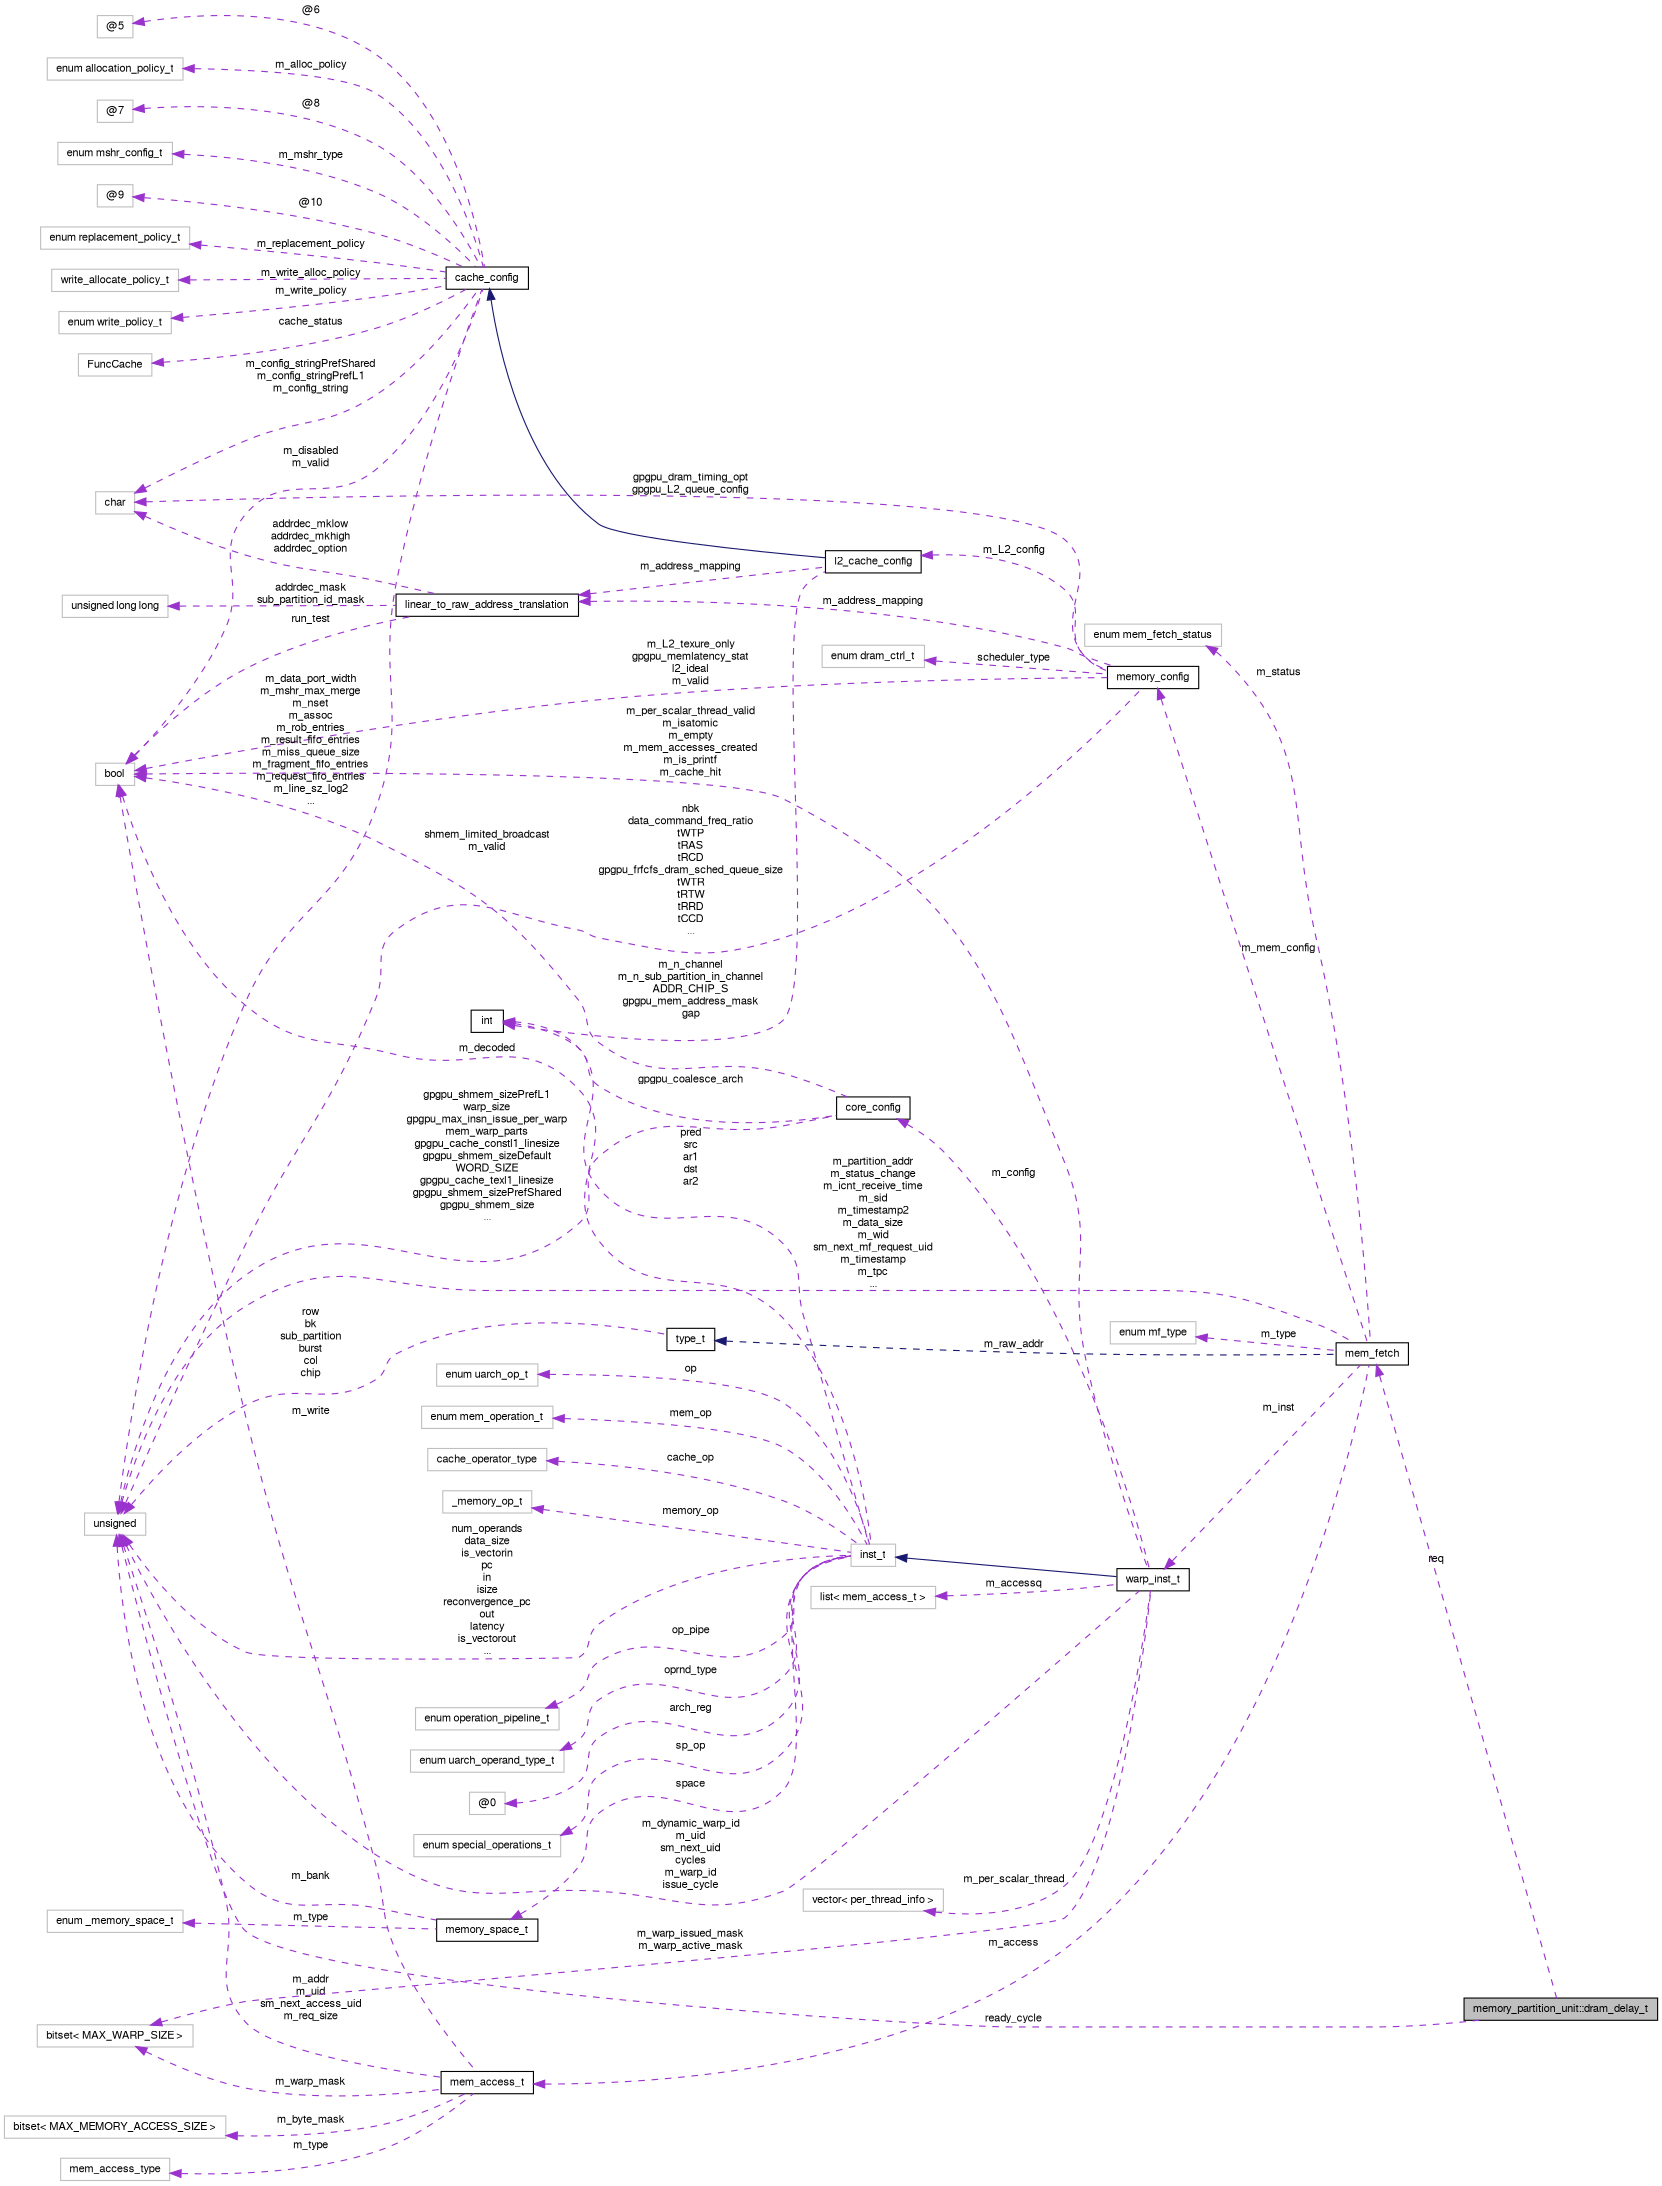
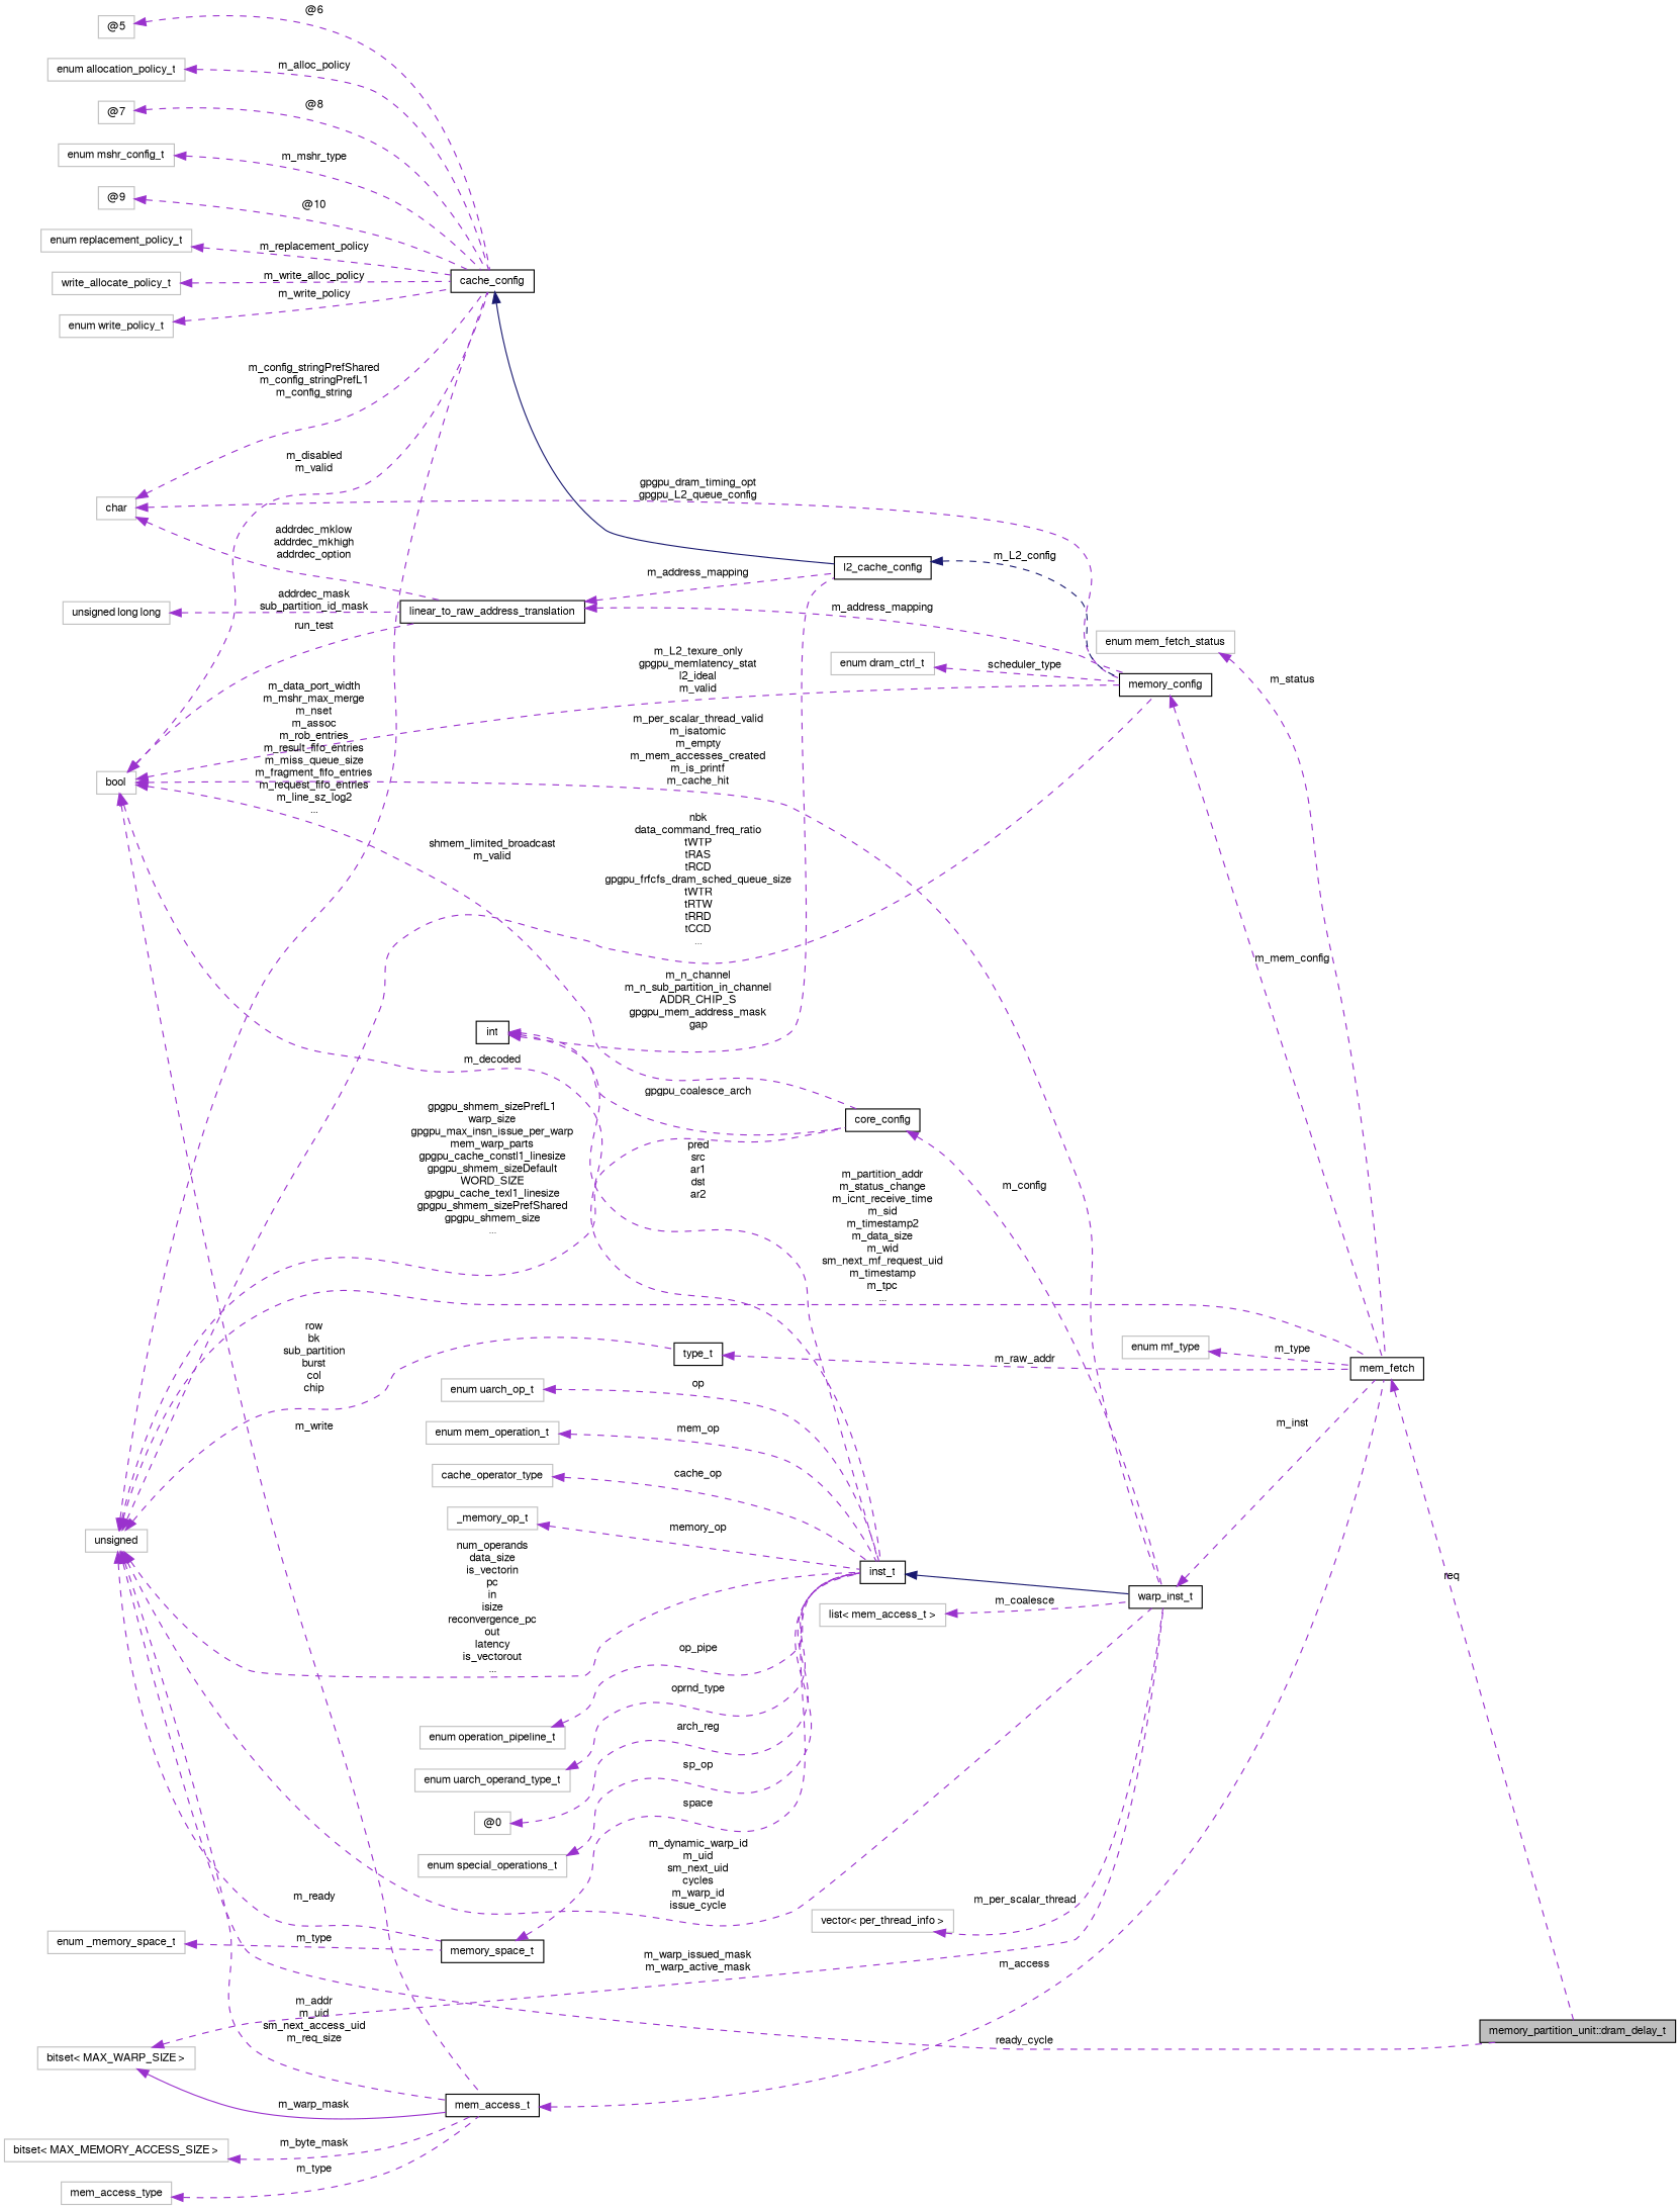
  digraph {
    rankdir=LR
    node [color=grey75 fontname=FreeSans fontsize=10 shape=record]
    edge [color=darkorchid3 dir=back fontname=FreeSans fontsize=10 labelfontname=FreeSans labelfontsize=10 style=dashed]
    n1 [color=black fillcolor=grey75 fontcolor=black height=0.2 label="memory_partition_unit::dram_delay_t" style=filled width=0.4]
    n2 [color=black height=0.2 label=mem_fetch width=0.4]
    n3 [height=0.2 label="enum mf_type" width=0.4]
    n4 [color=black height=0.2 label=memory_config width=0.4]
    n5 [height=0.2 label="enum dram_ctrl_t" width=0.4]
    n6 [height=0.2 label=char width=0.4]
    n7 [color=black height=0.2 label=linear_to_raw_address_translation width=0.4]
    n8 [color=black height=0.2 label=cache_config width=0.4]
    n9 [color=black height=0.2 label=l2_cache_config width=0.4]
    n10 [height=0.2 label=bool width=0.4]
    n11 [color=black height=0.2 label=warp_inst_t width=0.4]
-   n12 [height=0.2 label=inst_t width=0.4]
+   n12 [color=black height=0.2 label=inst_t width=0.4]
    n13 [color=black height=0.2 label=core_config width=0.4]
    n14 [color=black height=0.2 label=mem_access_t width=0.4]
    n15 [height=0.2 label=unsigned width=0.4]
    n16 [color=black height=0.2 label=memory_space_t width=0.4]
    n17 [color=black height=0.2 label=type_t width=0.4]
    n18 [height=0.2 label="unsigned long long" width=0.4]
    n19 [color=black height=0.2 label=int width=0.4]
    n20 [height=0.2 label=write_allocate_policy_t width=0.4]
    n21 [height=0.2 label="enum write_policy_t" width=0.4]
-   n22 [height=0.2 label=FuncCache width=0.4]
    n23 [height=0.2 label="@5" width=0.4]
    n24 [height=0.2 label="enum allocation_policy_t" width=0.4]
    n25 [height=0.2 label="@7" width=0.4]
    n26 [height=0.2 label="enum mshr_config_t" width=0.4]
    n27 [height=0.2 label="@9" width=0.4]
    n28 [height=0.2 label="enum replacement_policy_t" width=0.4]
    n29 [height=0.2 label="@0" width=0.4]
    n30 [height=0.2 label="enum special_operations_t" width=0.4]
    n31 [height=0.2 label="enum uarch_op_t" width=0.4]
    n32 [height=0.2 label="enum mem_operation_t" width=0.4]
    n33 [height=0.2 label=cache_operator_type width=0.4]
    n34 [height=0.2 label="enum _memory_space_t" width=0.4]
    n35 [height=0.2 label=_memory_op_t width=0.4]
    n36 [height=0.2 label="enum uarch_operand_type_t" width=0.4]
    n37 [height=0.2 label="enum operation_pipeline_t" width=0.4]
    n38 [height=0.2 label="bitset\< MAX_WARP_SIZE \>" width=0.4]
    n39 [height=0.2 label="list\< mem_access_t \>" width=0.4]
    n40 [height=0.2 label="vector\< per_thread_info \>" width=0.4]
    n41 [height=0.2 label="bitset\< MAX_MEMORY_ACCESS_SIZE \>" width=0.4]
    n42 [height=0.2 label=mem_access_type width=0.4]
    n43 [height=0.2 label="enum mem_fetch_status" width=0.4]
    n2 -> n1 [label=req]
    n3 -> n2 [label=m_type]
    n4 -> n2 [label=m_mem_config]
    n5 -> n4 [label=scheduler_type]
    n6 -> n4 [label="gpgpu_dram_timing_opt\ngpgpu_L2_queue_config"]
    n6 -> n7 [label="addrdec_mklow\naddrdec_mkhigh\naddrdec_option"]
    n6 -> n8 [label="m_config_stringPrefShared\nm_config_stringPrefL1\nm_config_string"]
    n7 -> n4 [label=m_address_mapping]
    n7 -> n9 [label=m_address_mapping]
    n8 -> n9 [color=midnightblue style=solid]
-   n9 -> n4 [label=m_L2_config]
+   n9 -> n4 [color=midnightblue label=m_L2_config]
    n10 -> n4 [label="m_L2_texure_only\ngpgpu_memlatency_stat\nl2_ideal\nm_valid"]
    n10 -> n7 [label=run_test]
    n10 -> n8 [label="m_disabled\nm_valid"]
    n10 -> n11 [label="m_per_scalar_thread_valid\nm_isatomic\nm_empty\nm_mem_accesses_created\nm_is_printf\nm_cache_hit"]
    n10 -> n12 [label=m_decoded]
    n10 -> n13 [label="shmem_limited_broadcast\nm_valid"]
    n10 -> n14 [label=m_write]
    n11 -> n2 [label=m_inst]
    n12 -> n11 [color=midnightblue style=solid]
    n13 -> n11 [label=m_config]
    n14 -> n2 [label=m_access]
    n15 -> n1 [label=ready_cycle]
    n15 -> n2 [label="m_partition_addr\nm_status_change\nm_icnt_receive_time\nm_sid\nm_timestamp2\nm_data_size\nm_wid\nsm_next_mf_request_uid\nm_timestamp\nm_tpc\n..."]
    n15 -> n4 [label="nbk\ndata_command_freq_ratio\ntWTP\ntRAS\ntRCD\ngpgpu_frfcfs_dram_sched_queue_size\ntWTR\ntRTW\ntRRD\ntCCD\n..."]
    n15 -> n8 [label="m_data_port_width\nm_mshr_max_merge\nm_nset\nm_assoc\nm_rob_entries\nm_result_fifo_entries\nm_miss_queue_size\nm_fragment_fifo_entries\nm_request_fifo_entries\nm_line_sz_log2\n..."]
    n15 -> n11 [label="m_dynamic_warp_id\nm_uid\nsm_next_uid\ncycles\nm_warp_id\nissue_cycle"]
    n15 -> n12 [label="num_operands\ndata_size\nis_vectorin\npc\nin\nisize\nreconvergence_pc\nout\nlatency\nis_vectorout\n..."]
    n15 -> n13 [label="gpgpu_shmem_sizePrefL1\nwarp_size\ngpgpu_max_insn_issue_per_warp\nmem_warp_parts\ngpgpu_cache_constl1_linesize\ngpgpu_shmem_sizeDefault\nWORD_SIZE\ngpgpu_cache_texl1_linesize\ngpgpu_shmem_sizePrefShared\ngpgpu_shmem_size\n..."]
    n15 -> n14 [label="m_addr\nm_uid\nsm_next_access_uid\nm_req_size"]
-   n15 -> n16 [label=m_bank]
+   n15 -> n16 [label=m_ready]
    n15 -> n17 [label="row\nbk\nsub_partition\nburst\ncol\nchip"]
    n16 -> n12 [label=space]
-   n17 -> n2 [color=midnightblue label=m_raw_addr]
+   n17 -> n2 [label=m_raw_addr]
    n18 -> n7 [label="addrdec_mask\nsub_partition_id_mask"]
    n19 -> n9 [label="m_n_channel\nm_n_sub_partition_in_channel\nADDR_CHIP_S\ngpgpu_mem_address_mask\ngap"]
    n19 -> n12 [label="pred\nsrc\nar1\ndst\nar2"]
    n19 -> n13 [label=gpgpu_coalesce_arch]
    n20 -> n8 [label=m_write_alloc_policy]
    n21 -> n8 [label=m_write_policy]
-   n22 -> n8 [label=cache_status]
    n23 -> n8 [label="@6"]
    n24 -> n8 [label=m_alloc_policy]
    n25 -> n8 [label="@8"]
    n26 -> n8 [label=m_mshr_type]
    n27 -> n8 [label="@10"]
    n28 -> n8 [label=m_replacement_policy]
    n29 -> n12 [label=arch_reg]
    n30 -> n12 [label=sp_op]
    n31 -> n12 [label=op]
    n32 -> n12 [label=mem_op]
    n33 -> n12 [label=cache_op]
    n34 -> n16 [label=m_type]
    n35 -> n12 [label=memory_op]
    n36 -> n12 [label=oprnd_type]
    n37 -> n12 [label=op_pipe]
    n38 -> n11 [label="m_warp_issued_mask\nm_warp_active_mask"]
-   n38 -> n14 [label=m_warp_mask]
-   n39 -> n11 [label=m_accessq]
+   n38 -> n14 [label=m_warp_mask style=solid]
+   n39 -> n11 [label=m_coalesce]
    n40 -> n11 [label=m_per_scalar_thread]
    n41 -> n14 [label=m_byte_mask]
    n42 -> n14 [label=m_type]
    n43 -> n2 [label=m_status]
  }
